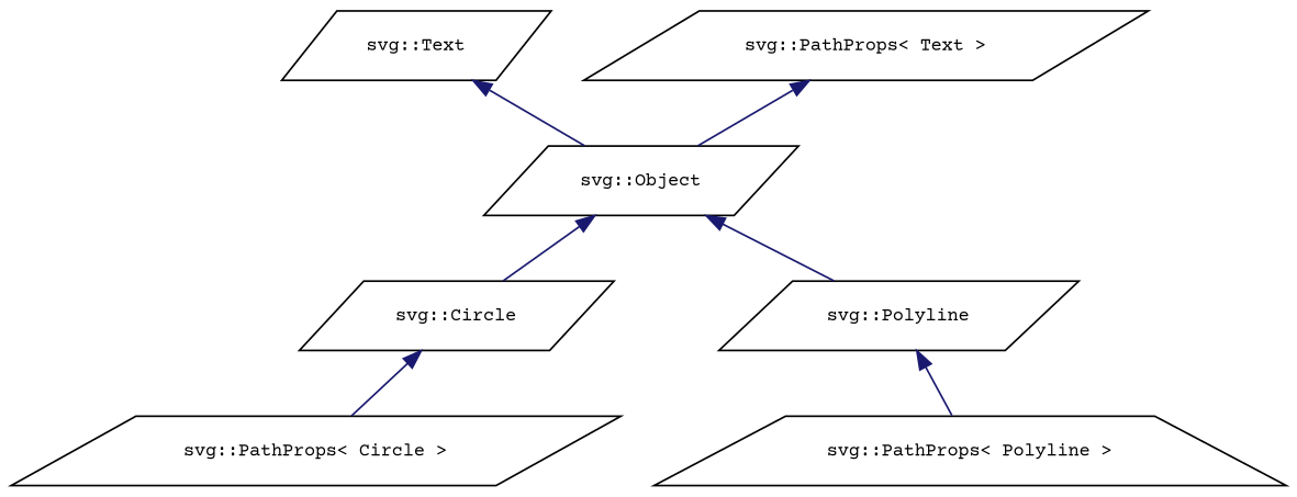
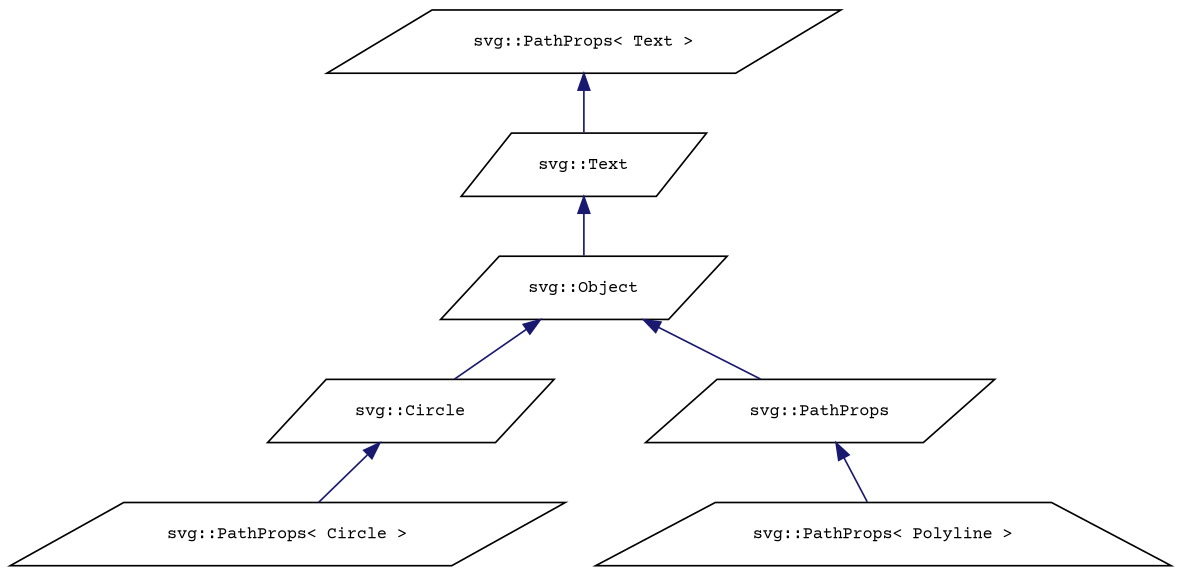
  digraph {
    fontname="Courier Prime"
    rankdir=TB
    node [color=black fillcolor=white fontname="Courier Prime" fontsize=10 shape=parallelogram style=filled]
    edge [color=midnightblue dir=back fontname="Courier Prime" fontsize=10 labelfontname=Helvetica labelfontsize=10 style=solid]
    n1 [height=0.2 label="svg::Object" width=0.4]
    n2 [height=0.2 label="svg::Circle" width=0.4]
-   n3 [height=0.2 label="svg::Polyline" width=0.4]
+   n3 [height=0.2 label="svg::PathProps" width=0.4]
    n4 [height=0.2 label="svg::PathProps\< Circle \>" width=0.4]
    n5 [height=0.2 label="svg::PathProps\< Polyline \>" shape=trapezium width=0.4]
    n6 [height=0.2 label="svg::Text" width=0.4]
    n7 [height=0.2 label="svg::PathProps\< Text \>" width=0.4]
    n1 -> n2
    n1 -> n3
    n2 -> n4
    n3 -> n5
    n6 -> n1
-   n7 -> n1
+   n7 -> n6
  }
